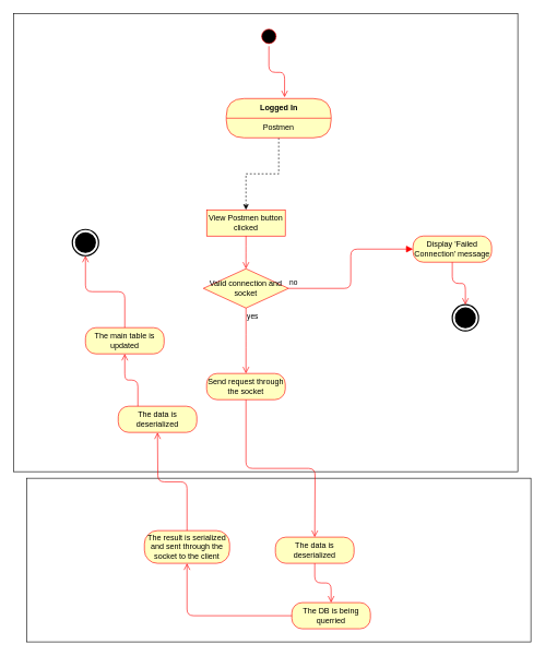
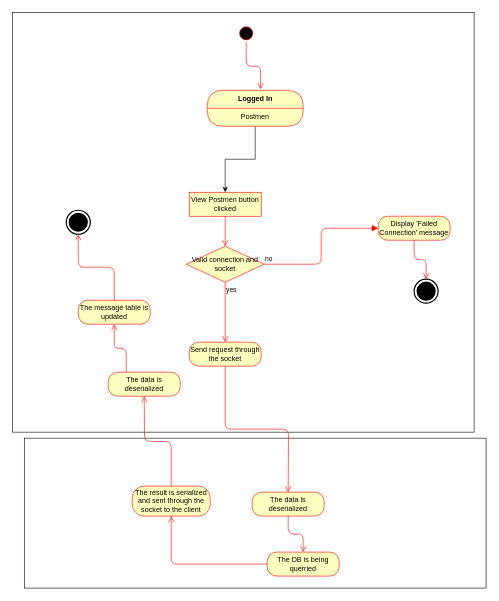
  <mxCell id="0" />
  <mxCell id="1" parent="0" />
  <mxCell id="2" value="" style="html=1;dashed=0;whitespace=wrap;" vertex="1" parent="1"><mxGeometry x="20" y="20" width="770" height="700" as="geometry" /></mxCell>
  <mxCell id="3" value="View Postmen button clicked" style="whiteSpace=wrap;html=1;arcSize=40;fontColor=#000000;fillColor=#ffffc0;strokeColor=#ff0000;rounded=0;" vertex="1" parent="1"><mxGeometry x="315" y="320" width="120" height="40" as="geometry" /></mxCell>
  <mxCell id="4" value="" style="edgeStyle=orthogonalEdgeStyle;html=1;verticalAlign=bottom;endArrow=open;endSize=8;strokeColor=#ff0000;" edge="1" parent="1" source="3"><mxGeometry relative="1" as="geometry"><mxPoint x="375" y="410" as="targetPoint" /></mxGeometry></mxCell>
  <mxCell id="5" value="" style="ellipse;html=1;shape=startState;fillColor=#000000;strokeColor=#ff0000;" vertex="1" parent="1"><mxGeometry x="395" y="40" width="30" height="30" as="geometry" /></mxCell>
  <mxCell id="6" value="" style="edgeStyle=orthogonalEdgeStyle;html=1;verticalAlign=bottom;endArrow=open;endSize=8;strokeColor=#ff0000;entryX=0.556;entryY=-0.033;entryDx=0;entryDy=0;entryPerimeter=0;" edge="1" parent="1" source="5" target="20"><mxGeometry relative="1" as="geometry"><mxPoint x="85" y="190" as="targetPoint" /></mxGeometry></mxCell>
- <mxCell id="7" style="edgeStyle=orthogonalEdgeStyle;rounded=0;orthogonalLoop=1;jettySize=auto;html=1;dashed=1;" edge="1" parent="1" source="20" target="3"><mxGeometry relative="1" as="geometry"><mxPoint x="392.04" y="284" as="targetPoint" /></mxGeometry></mxCell>
+ <mxCell id="7" style="edgeStyle=orthogonalEdgeStyle;rounded=0;orthogonalLoop=1;jettySize=auto;html=1;" edge="1" parent="1" source="20" target="3"><mxGeometry relative="1" as="geometry"><mxPoint x="392.04" y="284" as="targetPoint" /></mxGeometry></mxCell>
  <mxCell id="8" value="" style="html=1;dashed=0;whitespace=wrap;" vertex="1" parent="1"><mxGeometry x="40" y="730" width="770" height="250" as="geometry" /></mxCell>
  <mxCell id="9" value="The data is deserialized" style="rounded=1;whiteSpace=wrap;html=1;arcSize=40;fontColor=#000000;fillColor=#ffffc0;strokeColor=#ff0000;" vertex="1" parent="1"><mxGeometry x="420" y="820" width="120" height="40" as="geometry" /></mxCell>
  <mxCell id="10" value="The DB is being querried" style="rounded=1;whiteSpace=wrap;html=1;arcSize=40;fontColor=#000000;fillColor=#ffffc0;strokeColor=#ff0000;" vertex="1" parent="1"><mxGeometry x="445" y="920" width="120" height="40" as="geometry" /></mxCell>
  <mxCell id="11" value="The result is serialized and sent through the socket to the client" style="rounded=1;whiteSpace=wrap;html=1;arcSize=40;fontColor=#000000;fillColor=#ffffc0;strokeColor=#ff0000;" vertex="1" parent="1"><mxGeometry x="220" y="810" width="130" height="50" as="geometry" /></mxCell>
  <mxCell id="12" value="" style="edgeStyle=orthogonalEdgeStyle;html=1;verticalAlign=bottom;endArrow=open;endSize=8;strokeColor=#ff0000;exitX=0.5;exitY=1;exitDx=0;exitDy=0;entryX=0.5;entryY=0;entryDx=0;entryDy=0;" edge="1" parent="1" source="9" target="10"><mxGeometry relative="1" as="geometry"><mxPoint x="490" y="830" as="targetPoint" /><mxPoint x="430" y="710" as="sourcePoint" /></mxGeometry></mxCell>
  <mxCell id="13" value="" style="edgeStyle=orthogonalEdgeStyle;html=1;verticalAlign=bottom;endArrow=open;endSize=8;strokeColor=#ff0000;exitX=0;exitY=0.5;exitDx=0;exitDy=0;entryX=0.5;entryY=1;entryDx=0;entryDy=0;" edge="1" parent="1" source="10" target="11"><mxGeometry relative="1" as="geometry"><mxPoint x="490" y="930" as="targetPoint" /><mxPoint x="490" y="870" as="sourcePoint" /></mxGeometry></mxCell>
  <mxCell id="14" value="" style="edgeStyle=orthogonalEdgeStyle;html=1;verticalAlign=bottom;endArrow=open;endSize=8;strokeColor=#ff0000;exitX=0.5;exitY=0;exitDx=0;exitDy=0;" edge="1" parent="1" source="11"><mxGeometry relative="1" as="geometry"><mxPoint x="240" y="660" as="targetPoint" /><mxPoint x="430" y="950" as="sourcePoint" /></mxGeometry></mxCell>
  <mxCell id="15" value="The data is deserialized" style="rounded=1;whiteSpace=wrap;html=1;arcSize=40;fontColor=#000000;fillColor=#ffffc0;strokeColor=#ff0000;" vertex="1" parent="1"><mxGeometry x="180" y="620" width="120" height="40" as="geometry" /></mxCell>
- <mxCell id="16" value="The main table is updated" style="rounded=1;whiteSpace=wrap;html=1;arcSize=40;fontColor=#000000;fillColor=#ffffc0;strokeColor=#ff0000;" vertex="1" parent="1"><mxGeometry x="130" y="500" width="120" height="40" as="geometry" /></mxCell>
+ <mxCell id="16" value="The message table is updated" style="rounded=1;whiteSpace=wrap;html=1;arcSize=40;fontColor=#000000;fillColor=#ffffc0;strokeColor=#ff0000;" vertex="1" parent="1"><mxGeometry x="130" y="500" width="120" height="40" as="geometry" /></mxCell>
  <mxCell id="17" value="" style="edgeStyle=orthogonalEdgeStyle;html=1;verticalAlign=bottom;endArrow=open;endSize=8;strokeColor=#ff0000;exitX=0.25;exitY=0;exitDx=0;exitDy=0;entryX=0.5;entryY=1;entryDx=0;entryDy=0;" edge="1" parent="1" source="15" target="16"><mxGeometry relative="1" as="geometry"><mxPoint x="250" y="670" as="targetPoint" /><mxPoint x="295" y="820" as="sourcePoint" /></mxGeometry></mxCell>
  <mxCell id="18" value="Valid connection and socket" style="rhombus;whiteSpace=wrap;html=1;fillColor=#ffffc0;strokeColor=#ff0000;" vertex="1" parent="1"><mxGeometry x="310" y="410" width="130" height="60" as="geometry" /></mxCell>
  <mxCell id="19" value="no" style="edgeStyle=orthogonalEdgeStyle;html=1;align=left;verticalAlign=bottom;endArrow=block;endSize=8;strokeColor=#ff0000;entryX=0;entryY=0.5;entryDx=0;entryDy=0;" edge="1" parent="1" source="18" target="26"><mxGeometry x="-1" relative="1" as="geometry"><mxPoint x="620" y="380" as="targetPoint" /></mxGeometry></mxCell>
  <mxCell id="20" value="Logged In" style="swimlane;html=1;fontStyle=1;align=center;verticalAlign=middle;childLayout=stackLayout;horizontal=1;startSize=30;horizontalStack=0;resizeParent=0;resizeLast=1;container=0;fontColor=#000000;collapsible=0;rounded=1;arcSize=30;strokeColor=#ff0000;fillColor=#ffffc0;swimlaneFillColor=#ffffc0;dropTarget=0;" vertex="1" parent="1"><mxGeometry x="345" y="150" width="160" height="60" as="geometry" /></mxCell>
  <mxCell id="21" value="Postmen" style="text;html=1;strokeColor=none;fillColor=none;align=center;verticalAlign=middle;spacingLeft=4;spacingRight=4;whiteSpace=wrap;overflow=hidden;rotatable=0;fontColor=#000000;" vertex="1" parent="20"><mxGeometry y="30" width="160" height="30" as="geometry" /></mxCell>
  <mxCell id="22" value="yes" style="edgeStyle=orthogonalEdgeStyle;html=1;align=left;verticalAlign=top;endArrow=open;endSize=8;strokeColor=#ff0000;exitX=0.5;exitY=1;exitDx=0;exitDy=0;" edge="1" parent="1" source="18"><mxGeometry x="-1" relative="1" as="geometry"><mxPoint x="375" y="570" as="targetPoint" /><mxPoint x="550" y="350" as="sourcePoint" /></mxGeometry></mxCell>
  <mxCell id="23" value="" style="edgeStyle=orthogonalEdgeStyle;html=1;align=left;verticalAlign=bottom;endArrow=open;endSize=8;strokeColor=#ff0000;entryX=0.5;entryY=1;entryDx=0;entryDy=0;entryPerimeter=0;exitX=0.5;exitY=0;exitDx=0;exitDy=0;" edge="1" parent="1" source="16" target="24"><mxGeometry x="-1" relative="1" as="geometry"><mxPoint x="630" y="390" as="targetPoint" /><mxPoint x="450" y="450" as="sourcePoint" /></mxGeometry></mxCell>
  <mxCell id="24" value="" style="html=1;shape=mxgraph.sysml.actFinal;strokeWidth=2;verticalLabelPosition=bottom;verticalAlignment=top;" vertex="1" parent="1"><mxGeometry x="110" y="350" width="40" height="40" as="geometry" /></mxCell>
  <mxCell id="25" value="" style="html=1;shape=mxgraph.sysml.actFinal;strokeWidth=2;verticalLabelPosition=bottom;verticalAlignment=top;" vertex="1" parent="1"><mxGeometry x="690" y="465" width="40" height="40" as="geometry" /></mxCell>
  <mxCell id="26" value="Display 'Failed Connection' message" style="rounded=1;whiteSpace=wrap;html=1;arcSize=40;fontColor=#000000;fillColor=#ffffc0;strokeColor=#ff0000;" vertex="1" parent="1"><mxGeometry x="630" y="360" width="120" height="40" as="geometry" /></mxCell>
  <mxCell id="27" value="" style="edgeStyle=orthogonalEdgeStyle;html=1;verticalAlign=bottom;endArrow=open;endSize=8;strokeColor=#ff0000;entryX=0.5;entryY=0;entryDx=0;entryDy=0;entryPerimeter=0;" edge="1" parent="1" source="26" target="25"><mxGeometry relative="1" as="geometry"><mxPoint x="760" y="475" as="targetPoint" /></mxGeometry></mxCell>
  <mxCell id="28" value="Send request through the socket" style="rounded=1;whiteSpace=wrap;html=1;arcSize=40;fontColor=#000000;fillColor=#ffffc0;strokeColor=#ff0000;" vertex="1" parent="1"><mxGeometry x="315" y="570" width="120" height="40" as="geometry" /></mxCell>
  <mxCell id="29" value="" style="edgeStyle=orthogonalEdgeStyle;html=1;verticalAlign=bottom;endArrow=open;endSize=8;strokeColor=#ff0000;exitX=0.5;exitY=1;exitDx=0;exitDy=0;" edge="1" parent="1" source="28"><mxGeometry relative="1" as="geometry"><mxPoint x="480" y="820" as="targetPoint" /><mxPoint x="490" y="870" as="sourcePoint" /></mxGeometry></mxCell>
